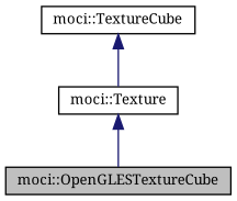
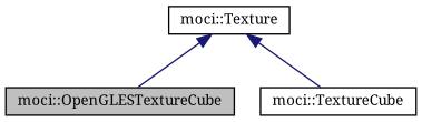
  digraph {
    fontname="Noto Serif"
    node [color=black fillcolor=white fontname="Noto Serif" fontsize=10 shape=record style=filled]
    edge [color=midnightblue dir=back fontname="Noto Serif" fontsize=10 labelfontname=Helvetica labelfontsize=10 style=solid]
    n1 [fillcolor=grey75 fontcolor=black height=0.2 label="moci::OpenGLESTextureCube" width=0.4]
    n2 [height=0.2 label="moci::TextureCube" width=0.4]
    n3 [height=0.2 label="moci::Texture" width=0.4]
    n3 -> n1
-   n2 -> n3
+   n3 -> n2
  }
